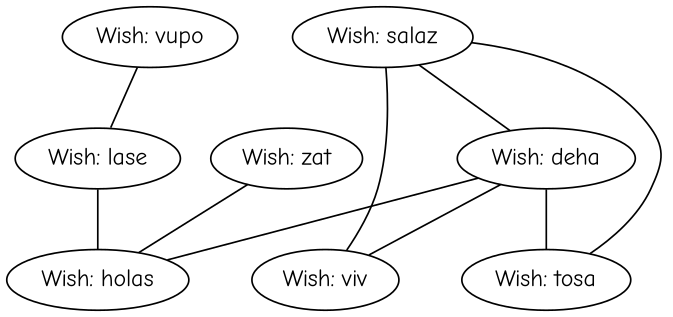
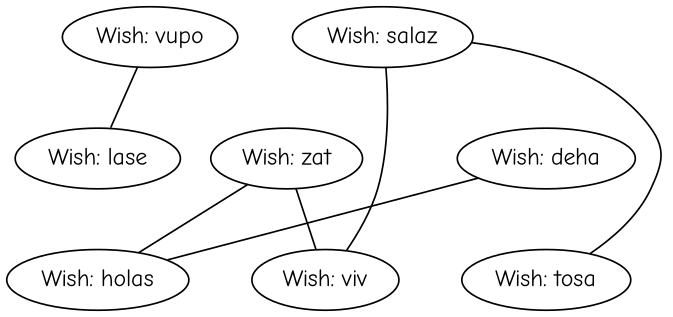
  strict graph {
    fontname="Comic Neue"
    node [fontname="Comic Neue"]
    edge [fontname="Comic Neue" weight=0.666666666667]
    "Wish: zat"
    "Wish: holas"
    "Wish: lase"
    "Wish: vupo"
    "Wish: salaz"
    "Wish: deha"
    "Wish: tosa"
    "Wish: viv"
    "Wish: zat" -- "Wish: holas"
-   "Wish: lase" -- "Wish: holas" [weight=1.0]
    "Wish: vupo" -- "Wish: lase"
-   "Wish: salaz" -- "Wish: deha"
    "Wish: salaz" -- "Wish: tosa"
    "Wish: salaz" -- "Wish: viv"
    "Wish: deha" -- "Wish: holas"
-   "Wish: deha" -- "Wish: tosa" [weight=1.0]
-   "Wish: deha" -- "Wish: viv" [weight=1.0]
+   "Wish: zat" -- "Wish: viv" [weight=1.0]
  }
